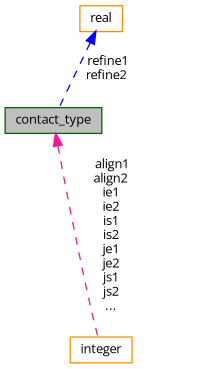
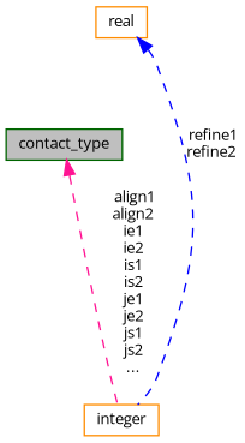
  digraph {
    fontname="Open Sans"
    node [color=darkorange fillcolor=white fontname="Open Sans" fontsize=10 shape=record style=filled]
    edge [dir=back fontname="Open Sans" fontsize=10 labelfontname=Helvetica labelfontsize=10 style=dashed]
    n1 [color=darkgreen fillcolor=grey75 fontcolor=black height=0.2 label=contact_type width=0.4]
    n2 [height=0.2 label=integer width=0.4]
    n3 [height=0.2 label=real width=0.4]
    n1 -> n2 [color=deeppink label=" align1\nalign2\nie1\nie2\nis1\nis2\nje1\nje2\njs1\njs2\n..."]
-   n3 -> n1 [color=blue label=" refine1\nrefine2"]
+   n3 -> n2 [color=blue label=" refine1\nrefine2"]
  }
